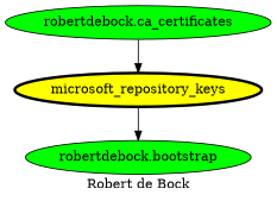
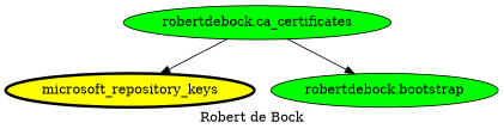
  digraph {
    label="Robert de Bock"
    node [fillcolor=green style=filled]
    microsoft_repository_keys [fillcolor=yellow penwidth=3]
    "robertdebock.bootstrap"
    "robertdebock.ca_certificates"
-   microsoft_repository_keys -> "robertdebock.bootstrap"
+   "robertdebock.ca_certificates" -> "robertdebock.bootstrap"
    "robertdebock.ca_certificates" -> microsoft_repository_keys
  }
